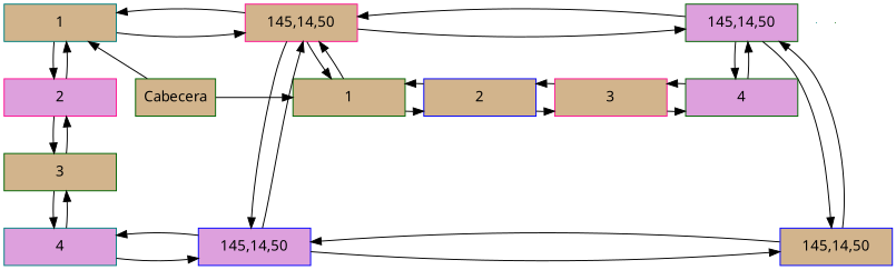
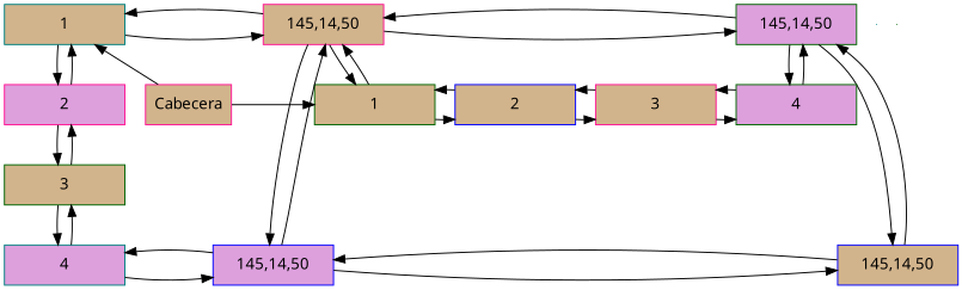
  digraph {
    fontname="Noto Sans"
    node [fillcolor=tan group=0 shape=box style=filled color=darkgreen fontname="Noto Sans"]
    edge [fontname="Noto Sans"]
    n1 [label=1 width=1.5 color=teal]
    n2 [group=1 label="145,14,50" rank=f1 width=1.5 color=deeppink]
    n3 [fillcolor=plum group=4 label="145,14,50" rank=f1 width=1.5]
    n4 [fillcolor=plum label=2 width=1.5 color=deeppink]
    n5 [label=3 width=1.5]
    n6 [fillcolor=plum label=4 width=1.5 color=teal]
    n7 [fillcolor=plum group=1 label="145,14,50" rank=f4 width=1.5 color=blue]
    n8 [group=4 label="145,14,50" rank=f4 width=1.5 color=blue]
-   Cabecera [group=1 with=1.5]
+   Cabecera [group=1 with=1.5 color=deeppink]
    n10 [group=1 label=1 width=1.5]
    n11 [group=2 label=2 width=1.5 color=blue]
    n12 [group=3 label=3 width=1.5 color=deeppink]
    n13 [fillcolor=plum group=4 label=4 width=1.5]
    e0 [shape=point width=0 color=teal group=""]
    e1 [shape=point width=0 group=""]
    subgraph sub_1 {
      rank=same
      n1
      n2
      n3
    }
    subgraph sub_2 {
      rank=same
      n4
    }
    subgraph sub_3 {
      rank=same
      n5
    }
    subgraph sub_4 {
      rank=same
      n6
      n7
      n8
    }
    subgraph sub_5 {
      rank=same
      Cabecera
      n10
      n11
      n12
      n13
    }
    n1 -> n2
    n1 -> n4
    n2 -> n1
    n2 -> n3
    n2 -> n7
    n2 -> n10
    n3 -> n2
    n3 -> n8
    n3 -> n13
    n4 -> n1
    n4 -> n5
    n5 -> n4
    n5 -> n6
    n6 -> n5
    n6 -> n7
    n7 -> n2
    n7 -> n6
    n7 -> n8
    n8 -> n3
    n8 -> n7
    Cabecera -> n1
    Cabecera -> n10
    n10 -> n2
    n10 -> n11
    n11 -> n10
    n11 -> n12
    n12 -> n11
    n12 -> n13
    n13 -> n3
    n13 -> n12
  }
